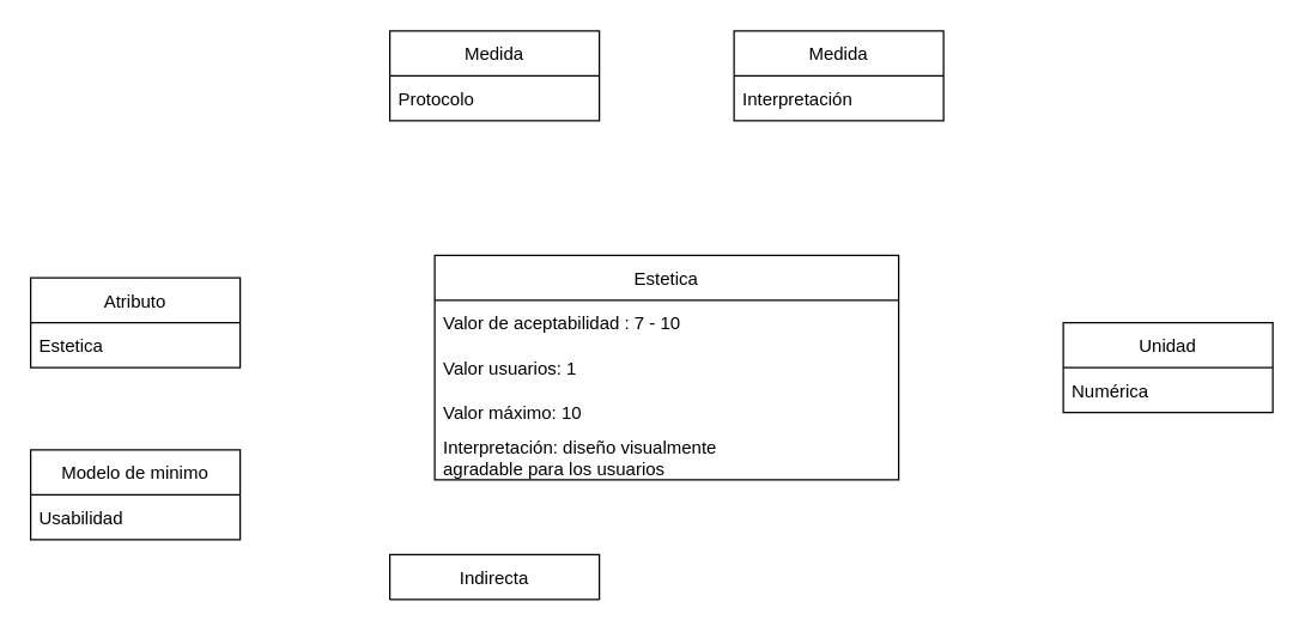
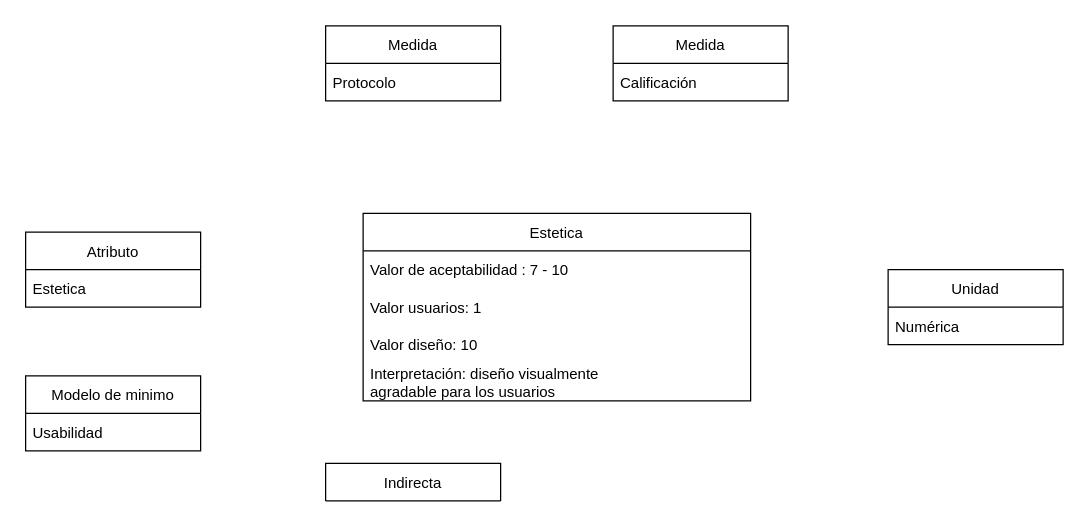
  <mxCell id="0" />
  <mxCell id="1" parent="0" />
  <mxCell id="2" value="Estetica" style="swimlane;fontStyle=0;childLayout=stackLayout;horizontal=1;startSize=30;horizontalStack=0;resizeParent=1;resizeParentMax=0;resizeLast=0;collapsible=1;marginBottom=0;" vertex="1" parent="1"><mxGeometry x="290" y="170" width="310" height="150" as="geometry"><mxRectangle x="240" y="230" width="60" height="30" as="alternateBounds" /></mxGeometry></mxCell>
  <mxCell id="3" value="Valor de aceptabilidad : 7 - 10" style="text;strokeColor=none;fillColor=none;align=left;verticalAlign=middle;spacingLeft=4;spacingRight=4;overflow=hidden;points=[[0,0.5],[1,0.5]];portConstraint=eastwest;rotatable=0;" vertex="1" parent="2"><mxGeometry y="30" width="310" height="30" as="geometry" /></mxCell>
  <mxCell id="4" value="Valor usuarios: 1" style="text;strokeColor=none;fillColor=none;align=left;verticalAlign=middle;spacingLeft=4;spacingRight=4;overflow=hidden;points=[[0,0.5],[1,0.5]];portConstraint=eastwest;rotatable=0;" vertex="1" parent="2"><mxGeometry y="60" width="310" height="30" as="geometry" /></mxCell>
- <mxCell id="5" value="Valor máximo: 10" style="text;strokeColor=none;fillColor=none;align=left;verticalAlign=middle;spacingLeft=4;spacingRight=4;overflow=hidden;points=[[0,0.5],[1,0.5]];portConstraint=eastwest;rotatable=0;" vertex="1" parent="2"><mxGeometry y="90" width="310" height="30" as="geometry" /></mxCell>
+ <mxCell id="5" value="Valor diseño: 10" style="text;strokeColor=none;fillColor=none;align=left;verticalAlign=middle;spacingLeft=4;spacingRight=4;overflow=hidden;points=[[0,0.5],[1,0.5]];portConstraint=eastwest;rotatable=0;" vertex="1" parent="2"><mxGeometry y="90" width="310" height="30" as="geometry" /></mxCell>
  <mxCell id="6" value="Interpretación: diseño visualmente &#10;agradable para los usuarios" style="text;strokeColor=none;fillColor=none;align=left;verticalAlign=middle;spacingLeft=4;spacingRight=4;overflow=hidden;points=[[0,0.5],[1,0.5]];portConstraint=eastwest;rotatable=0;" vertex="1" parent="2"><mxGeometry y="120" width="310" height="30" as="geometry" /></mxCell>
  <mxCell id="7" value="Medida" style="swimlane;fontStyle=0;childLayout=stackLayout;horizontal=1;startSize=30;horizontalStack=0;resizeParent=1;resizeParentMax=0;resizeLast=0;collapsible=1;marginBottom=0;" vertex="1" parent="1"><mxGeometry x="490" y="20" width="140" height="60" as="geometry" /></mxCell>
- <mxCell id="8" value="Interpretación " style="text;strokeColor=none;fillColor=none;align=left;verticalAlign=middle;spacingLeft=4;spacingRight=4;overflow=hidden;points=[[0,0.5],[1,0.5]];portConstraint=eastwest;rotatable=0;" vertex="1" parent="7"><mxGeometry y="30" width="140" height="30" as="geometry" /></mxCell>
+ <mxCell id="8" value="Calificación " style="text;strokeColor=none;fillColor=none;align=left;verticalAlign=middle;spacingLeft=4;spacingRight=4;overflow=hidden;points=[[0,0.5],[1,0.5]];portConstraint=eastwest;rotatable=0;" vertex="1" parent="7"><mxGeometry y="30" width="140" height="30" as="geometry" /></mxCell>
  <mxCell id="9" value="Atributo" style="swimlane;fontStyle=0;childLayout=stackLayout;horizontal=1;startSize=30;horizontalStack=0;resizeParent=1;resizeParentMax=0;resizeLast=0;collapsible=1;marginBottom=0;" vertex="1" parent="1"><mxGeometry x="20" y="185" width="140" height="60" as="geometry" /></mxCell>
  <mxCell id="10" value="Estetica" style="text;strokeColor=none;fillColor=none;align=left;verticalAlign=middle;spacingLeft=4;spacingRight=4;overflow=hidden;points=[[0,0.5],[1,0.5]];portConstraint=eastwest;rotatable=0;" vertex="1" parent="9"><mxGeometry y="30" width="140" height="30" as="geometry" /></mxCell>
  <mxCell id="11" value="Medida" style="swimlane;fontStyle=0;childLayout=stackLayout;horizontal=1;startSize=30;horizontalStack=0;resizeParent=1;resizeParentMax=0;resizeLast=0;collapsible=1;marginBottom=0;" vertex="1" parent="1"><mxGeometry x="260" y="20" width="140" height="60" as="geometry" /></mxCell>
  <mxCell id="12" value="Protocolo" style="text;strokeColor=none;fillColor=none;align=left;verticalAlign=middle;spacingLeft=4;spacingRight=4;overflow=hidden;points=[[0,0.5],[1,0.5]];portConstraint=eastwest;rotatable=0;" vertex="1" parent="11"><mxGeometry y="30" width="140" height="30" as="geometry" /></mxCell>
  <mxCell id="13" value="Unidad" style="swimlane;fontStyle=0;childLayout=stackLayout;horizontal=1;startSize=30;horizontalStack=0;resizeParent=1;resizeParentMax=0;resizeLast=0;collapsible=1;marginBottom=0;" vertex="1" parent="1"><mxGeometry x="710" y="215" width="140" height="60" as="geometry" /></mxCell>
  <mxCell id="14" value="Numérica " style="text;strokeColor=none;fillColor=none;align=left;verticalAlign=middle;spacingLeft=4;spacingRight=4;overflow=hidden;points=[[0,0.5],[1,0.5]];portConstraint=eastwest;rotatable=0;" vertex="1" parent="13"><mxGeometry y="30" width="140" height="30" as="geometry" /></mxCell>
  <mxCell id="15" value="Indirecta" style="swimlane;fontStyle=0;childLayout=stackLayout;horizontal=1;startSize=30;horizontalStack=0;resizeParent=1;resizeParentMax=0;resizeLast=0;collapsible=1;marginBottom=0;" vertex="1" parent="1"><mxGeometry x="260" y="370" width="140" height="30" as="geometry" /></mxCell>
  <mxCell id="16" value="Modelo de minimo" style="swimlane;fontStyle=0;childLayout=stackLayout;horizontal=1;startSize=30;horizontalStack=0;resizeParent=1;resizeParentMax=0;resizeLast=0;collapsible=1;marginBottom=0;" vertex="1" parent="1"><mxGeometry x="20" y="300" width="140" height="60" as="geometry" /></mxCell>
  <mxCell id="17" value="Usabilidad" style="text;strokeColor=none;fillColor=none;align=left;verticalAlign=middle;spacingLeft=4;spacingRight=4;overflow=hidden;points=[[0,0.5],[1,0.5]];portConstraint=eastwest;rotatable=0;" vertex="1" parent="16"><mxGeometry y="30" width="140" height="30" as="geometry" /></mxCell>
